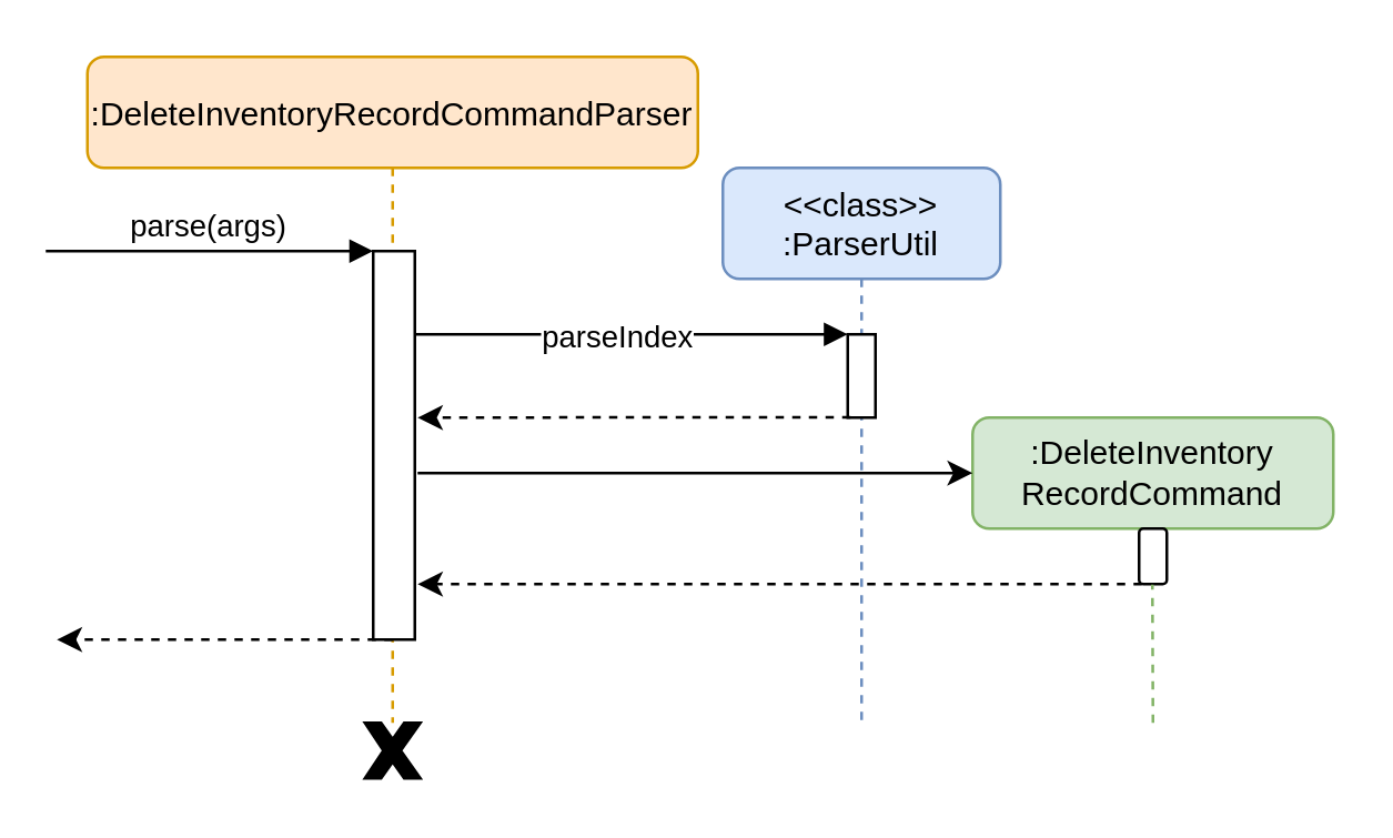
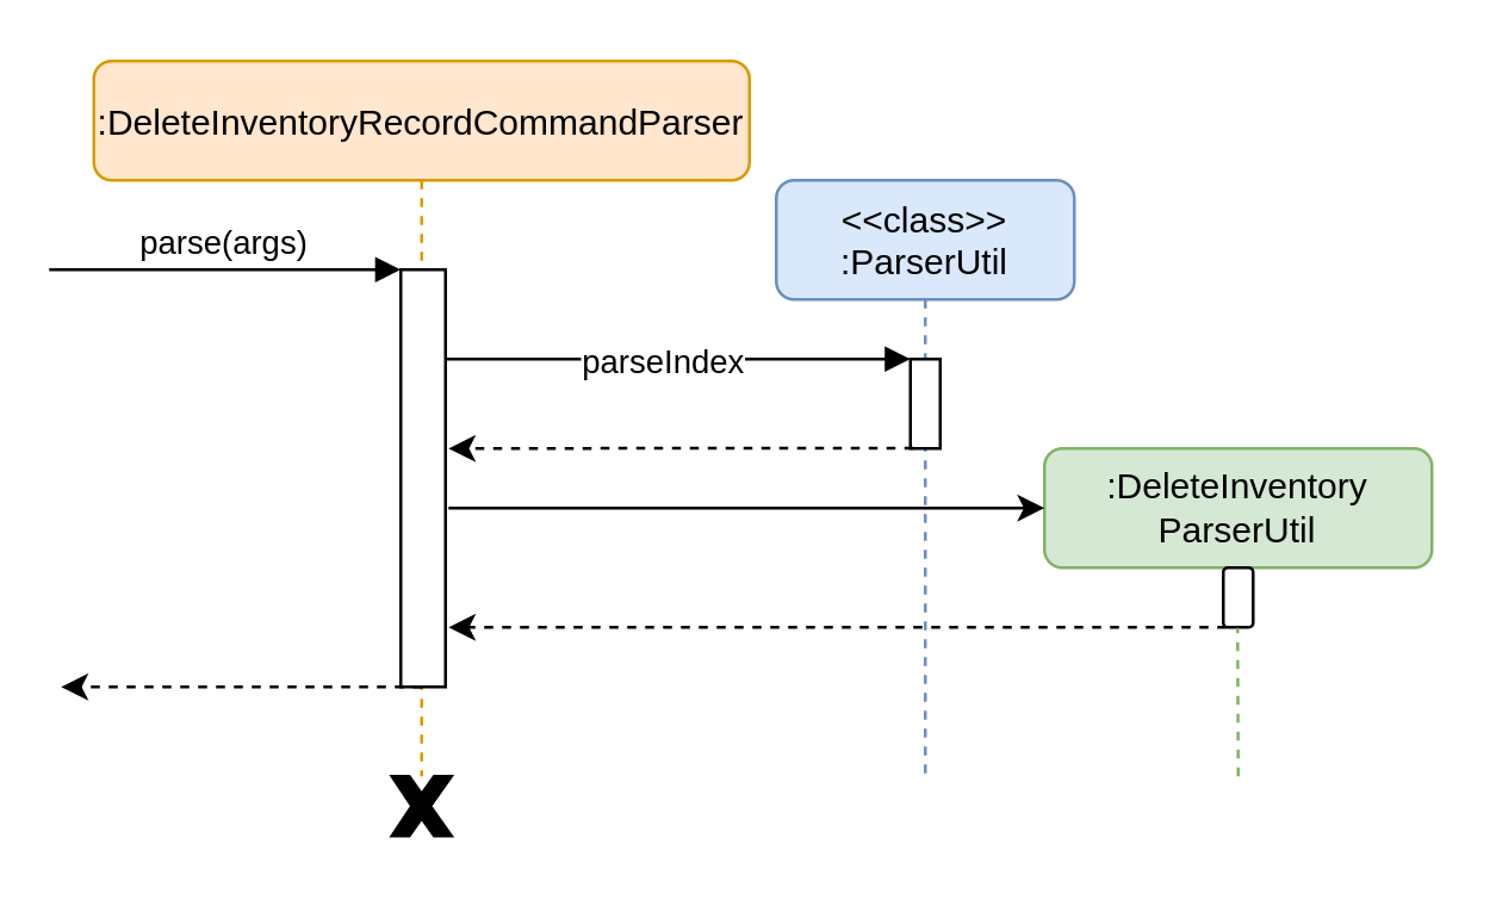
  <mxCell id="0" />
  <mxCell id="1" parent="0" />
  <mxCell id="2" value=":DeleteInventoryRecordCommandParser" style="shape=umlLifeline;perimeter=lifelinePerimeter;container=1;collapsible=0;recursiveResize=0;rounded=1;shadow=0;strokeWidth=1;fillColor=#ffe6cc;strokeColor=#d79b00;" parent="1" vertex="1"><mxGeometry x="31" y="20" width="220" height="240" as="geometry" /></mxCell>
  <mxCell id="3" value="" style="points=[];perimeter=orthogonalPerimeter;rounded=0;shadow=0;strokeWidth=1;" parent="2" vertex="1"><mxGeometry x="103" y="70" width="15" height="140" as="geometry" /></mxCell>
  <mxCell id="4" value="parse(args)" style="verticalAlign=bottom;startArrow=none;endArrow=block;startSize=8;shadow=0;strokeWidth=1;startFill=0;" parent="2" target="3" edge="1"><mxGeometry relative="1" as="geometry"><mxPoint x="-15" y="70" as="sourcePoint" /></mxGeometry></mxCell>
  <mxCell id="5" value="&lt;&lt;class&gt;&gt;&#10;:ParserUtil" style="shape=umlLifeline;perimeter=lifelinePerimeter;container=1;collapsible=0;recursiveResize=0;rounded=1;shadow=0;strokeWidth=1;size=40;fillColor=#dae8fc;strokeColor=#6c8ebf;" parent="1" vertex="1"><mxGeometry x="260" y="60" width="100" height="200" as="geometry" /></mxCell>
  <mxCell id="6" value="" style="points=[];perimeter=orthogonalPerimeter;rounded=0;shadow=0;strokeWidth=1;" parent="5" vertex="1"><mxGeometry x="45" y="60" width="10" height="30" as="geometry" /></mxCell>
  <mxCell id="7" value="" style="verticalAlign=bottom;endArrow=block;shadow=0;strokeWidth=1;" parent="1" source="3" target="6" edge="1"><mxGeometry relative="1" as="geometry"><mxPoint x="235" y="100" as="sourcePoint" /><Array as="points"><mxPoint x="240" y="120" /></Array></mxGeometry></mxCell>
  <mxCell id="8" value="parseIndex" style="edgeLabel;html=1;align=center;verticalAlign=middle;resizable=0;points=[];" parent="7" vertex="1" connectable="0"><mxGeometry x="0.161" y="-19" relative="1" as="geometry"><mxPoint x="-19" y="-19" as="offset" /></mxGeometry></mxCell>
  <mxCell id="9" value="" style="endArrow=classic;html=1;dashed=1;exitX=0.1;exitY=0.995;exitDx=0;exitDy=0;exitPerimeter=0;" parent="1" source="6" edge="1"><mxGeometry width="50" height="50" relative="1" as="geometry"><mxPoint x="360" y="240" as="sourcePoint" /><mxPoint x="150" y="150" as="targetPoint" /></mxGeometry></mxCell>
- <mxCell id="10" value=":DeleteInventory&lt;br&gt;RecordCommand" style="rounded=1;whiteSpace=wrap;html=1;strokeColor=#82b366;fillColor=#d5e8d4;" parent="1" vertex="1"><mxGeometry x="350" y="150" width="130" height="40" as="geometry" /></mxCell>
+ <mxCell id="10" value=":DeleteInventory&lt;br&gt;ParserUtil" style="rounded=1;whiteSpace=wrap;html=1;strokeColor=#82b366;fillColor=#d5e8d4;" parent="1" vertex="1"><mxGeometry x="350" y="150" width="130" height="40" as="geometry" /></mxCell>
  <mxCell id="11" value="" style="html=1;points=[];perimeter=orthogonalPerimeter;rounded=1;strokeColor=#000000;gradientColor=none;" parent="1" vertex="1"><mxGeometry x="410" y="190" width="10" height="20" as="geometry" /></mxCell>
  <mxCell id="12" value="" style="endArrow=classic;html=1;entryX=0;entryY=0.5;entryDx=0;entryDy=0;" parent="1" target="10" edge="1"><mxGeometry width="50" height="50" relative="1" as="geometry"><mxPoint x="150" y="170" as="sourcePoint" /><mxPoint x="359.8" y="170" as="targetPoint" /><Array as="points"><mxPoint x="334.8" y="170" /></Array></mxGeometry></mxCell>
  <mxCell id="13" value="" style="endArrow=classic;html=1;dashed=1;" parent="1" edge="1"><mxGeometry width="50" height="50" relative="1" as="geometry"><mxPoint x="411" y="210" as="sourcePoint" /><mxPoint x="150" y="210" as="targetPoint" /></mxGeometry></mxCell>
  <mxCell id="14" value="" style="endArrow=none;dashed=1;html=1;strokeColor=#82b366;entryX=0.48;entryY=1.01;entryDx=0;entryDy=0;entryPerimeter=0;fillColor=#d5e8d4;" parent="1" target="11" edge="1"><mxGeometry width="50" height="50" relative="1" as="geometry"><mxPoint x="415" y="260" as="sourcePoint" /><mxPoint x="410" y="190" as="targetPoint" /></mxGeometry></mxCell>
  <mxCell id="15" value="" style="verticalLabelPosition=bottom;verticalAlign=top;html=1;shape=mxgraph.basic.x;rounded=1;strokeColor=#000000;gradientColor=none;fillColor=#000000;" parent="1" vertex="1"><mxGeometry x="131" y="260" width="20" height="20" as="geometry" /></mxCell>
  <mxCell id="16" value="" style="endArrow=classic;html=1;dashed=1;" parent="1" edge="1"><mxGeometry width="50" height="50" relative="1" as="geometry"><mxPoint x="141" y="230" as="sourcePoint" /><mxPoint x="20" y="230" as="targetPoint" /></mxGeometry></mxCell>
